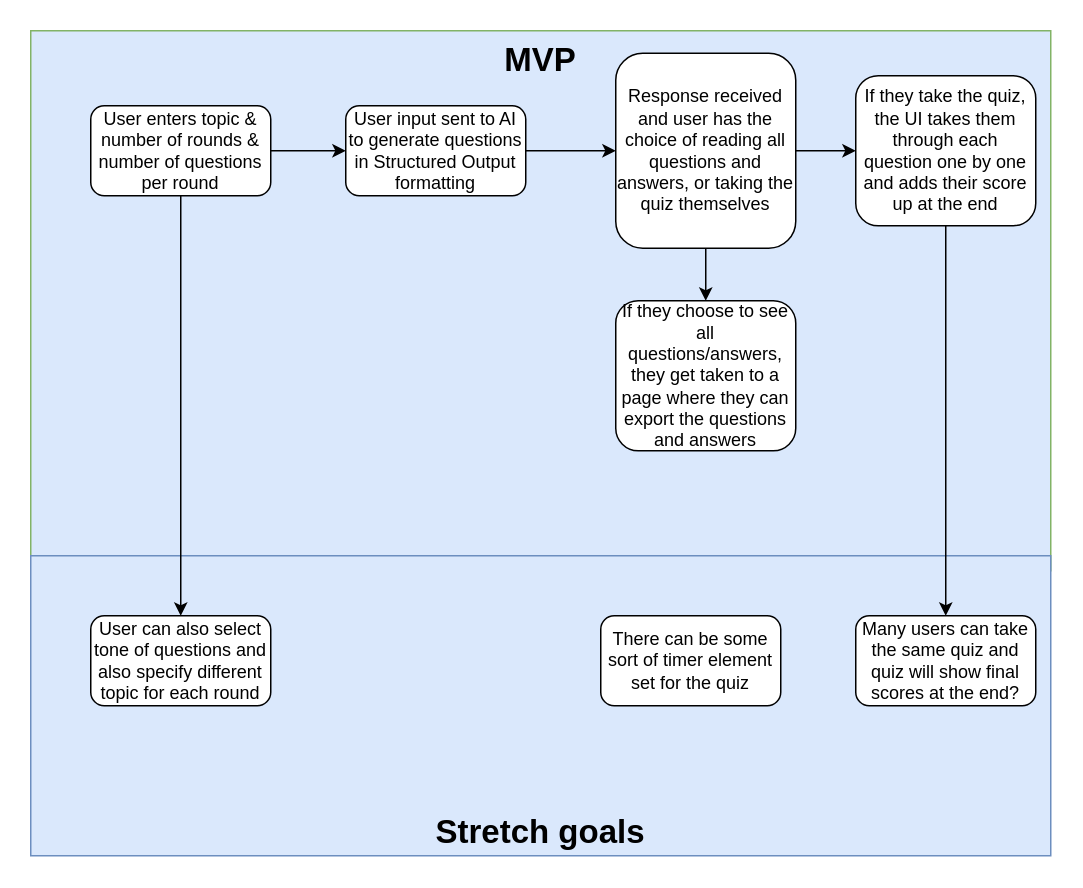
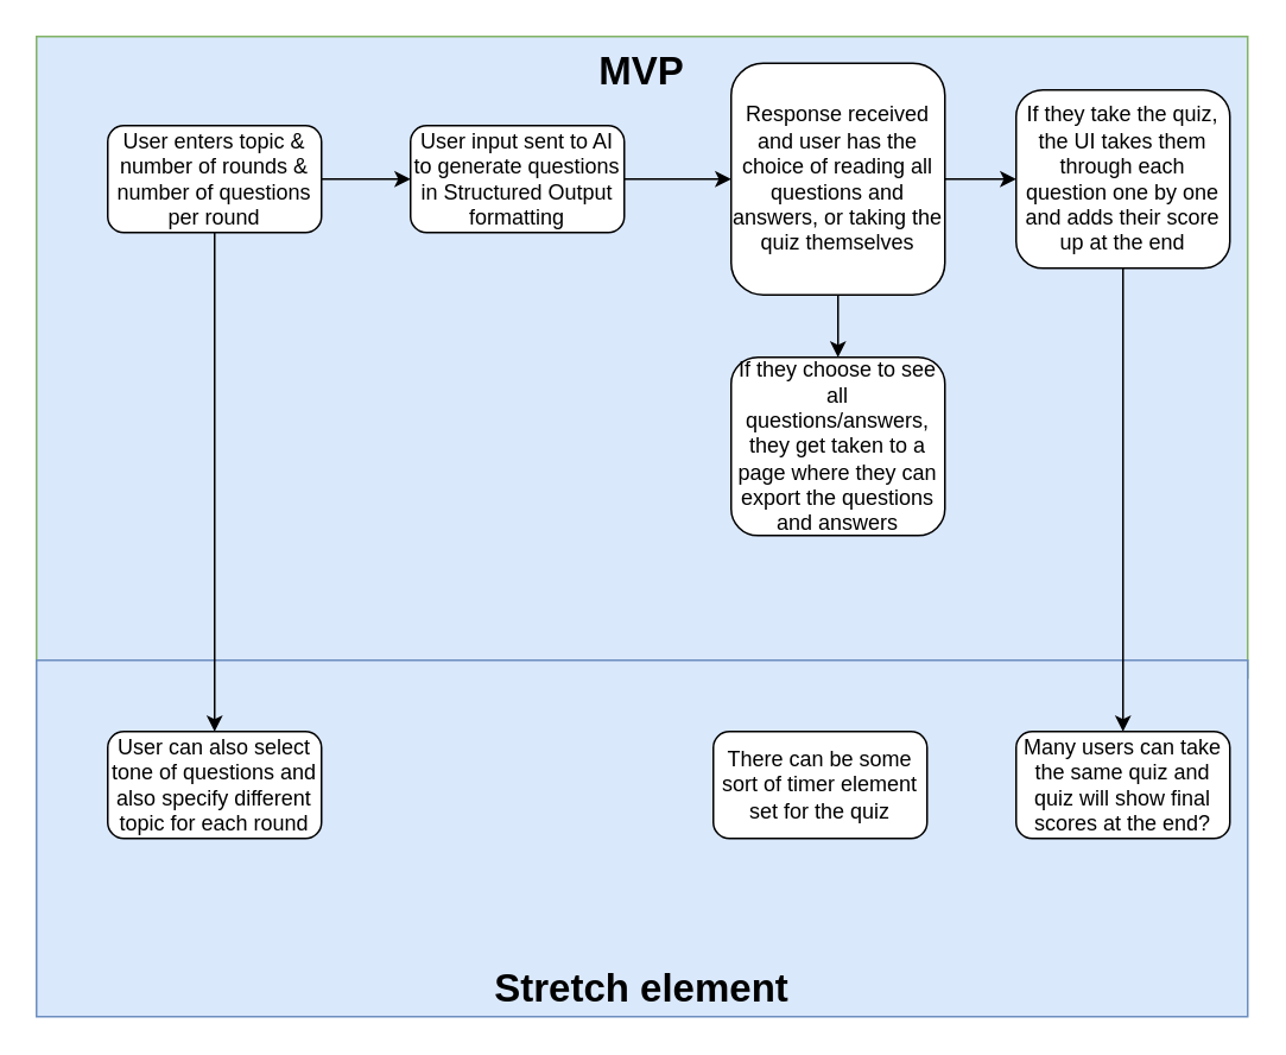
  <mxCell id="0" />
  <mxCell id="1" parent="0" />
  <mxCell id="2" value="&lt;div&gt;MVP&lt;/div&gt;" style="rounded=0;whiteSpace=wrap;html=1;fillColor=#dae8fc;strokeColor=#82b366;verticalAlign=top;fontSize=22;fontStyle=1;" parent="1" vertex="1"><mxGeometry x="20" y="20" width="680" height="360" as="geometry" /></mxCell>
- <mxCell id="3" value="Stretch goals" style="rounded=0;whiteSpace=wrap;html=1;fillColor=#dae8fc;strokeColor=#6c8ebf;verticalAlign=bottom;fontSize=22;fontStyle=1" vertex="1" parent="1"><mxGeometry x="20" y="370" width="680" height="200" as="geometry" /></mxCell>
+ <mxCell id="3" value="Stretch element" style="rounded=0;whiteSpace=wrap;html=1;fillColor=#dae8fc;strokeColor=#6c8ebf;verticalAlign=bottom;fontSize=22;fontStyle=1" vertex="1" parent="1"><mxGeometry x="20" y="370" width="680" height="200" as="geometry" /></mxCell>
  <mxCell id="4" value="" style="edgeStyle=orthogonalEdgeStyle;rounded=0;orthogonalLoop=1;jettySize=auto;html=1;" edge="1" parent="1" source="6" target="8"><mxGeometry relative="1" as="geometry" /></mxCell>
  <mxCell id="5" style="edgeStyle=orthogonalEdgeStyle;rounded=0;orthogonalLoop=1;jettySize=auto;html=1;entryX=0.5;entryY=0;entryDx=0;entryDy=0;" edge="1" parent="1" source="6" target="15"><mxGeometry relative="1" as="geometry" /></mxCell>
  <mxCell id="6" value="User enters topic &amp;amp; number of rounds &amp;amp; number of questions per round" style="rounded=1;whiteSpace=wrap;html=1;" vertex="1" parent="1"><mxGeometry x="60" y="70" width="120" height="60" as="geometry" /></mxCell>
  <mxCell id="7" value="" style="edgeStyle=orthogonalEdgeStyle;rounded=0;orthogonalLoop=1;jettySize=auto;html=1;" edge="1" parent="1" source="8" target="11"><mxGeometry relative="1" as="geometry" /></mxCell>
  <mxCell id="8" value="User input sent to AI to generate questions in Structured Output formatting" style="whiteSpace=wrap;html=1;rounded=1;" vertex="1" parent="1"><mxGeometry x="230" y="70" width="120" height="60" as="geometry" /></mxCell>
  <mxCell id="9" value="" style="edgeStyle=orthogonalEdgeStyle;rounded=0;orthogonalLoop=1;jettySize=auto;html=1;" edge="1" parent="1" source="11" target="13"><mxGeometry relative="1" as="geometry" /></mxCell>
  <mxCell id="10" value="" style="edgeStyle=orthogonalEdgeStyle;rounded=0;orthogonalLoop=1;jettySize=auto;html=1;" edge="1" parent="1" source="11" target="14"><mxGeometry relative="1" as="geometry" /></mxCell>
  <mxCell id="11" value="Response received and user has the choice of reading all questions and answers, or taking the quiz themselves" style="whiteSpace=wrap;html=1;rounded=1;" vertex="1" parent="1"><mxGeometry x="410" y="35" width="120" height="130" as="geometry" /></mxCell>
  <mxCell id="12" value="" style="edgeStyle=orthogonalEdgeStyle;rounded=0;orthogonalLoop=1;jettySize=auto;html=1;" edge="1" parent="1" source="13" target="16"><mxGeometry relative="1" as="geometry" /></mxCell>
  <mxCell id="13" value="If they take the quiz, the UI takes them through each question one by one and adds their score up at the end" style="whiteSpace=wrap;html=1;rounded=1;" vertex="1" parent="1"><mxGeometry x="570" y="50" width="120" height="100" as="geometry" /></mxCell>
  <mxCell id="14" value="If they choose to see all questions/answers, they get taken to a page where they can export the questions and answers" style="whiteSpace=wrap;html=1;rounded=1;" vertex="1" parent="1"><mxGeometry x="410" y="200" width="120" height="100" as="geometry" /></mxCell>
  <mxCell id="15" value="User can also select tone of questions and also specify different topic for each round" style="rounded=1;whiteSpace=wrap;html=1;" vertex="1" parent="1"><mxGeometry x="60" y="410" width="120" height="60" as="geometry" /></mxCell>
  <mxCell id="16" value="Many users can take the same quiz and quiz will show final scores at the end?" style="whiteSpace=wrap;html=1;rounded=1;" vertex="1" parent="1"><mxGeometry x="570" y="410" width="120" height="60" as="geometry" /></mxCell>
  <mxCell id="17" value="There can be some sort of timer element set for the quiz" style="rounded=1;whiteSpace=wrap;html=1;" vertex="1" parent="1"><mxGeometry x="400" y="410" width="120" height="60" as="geometry" /></mxCell>
